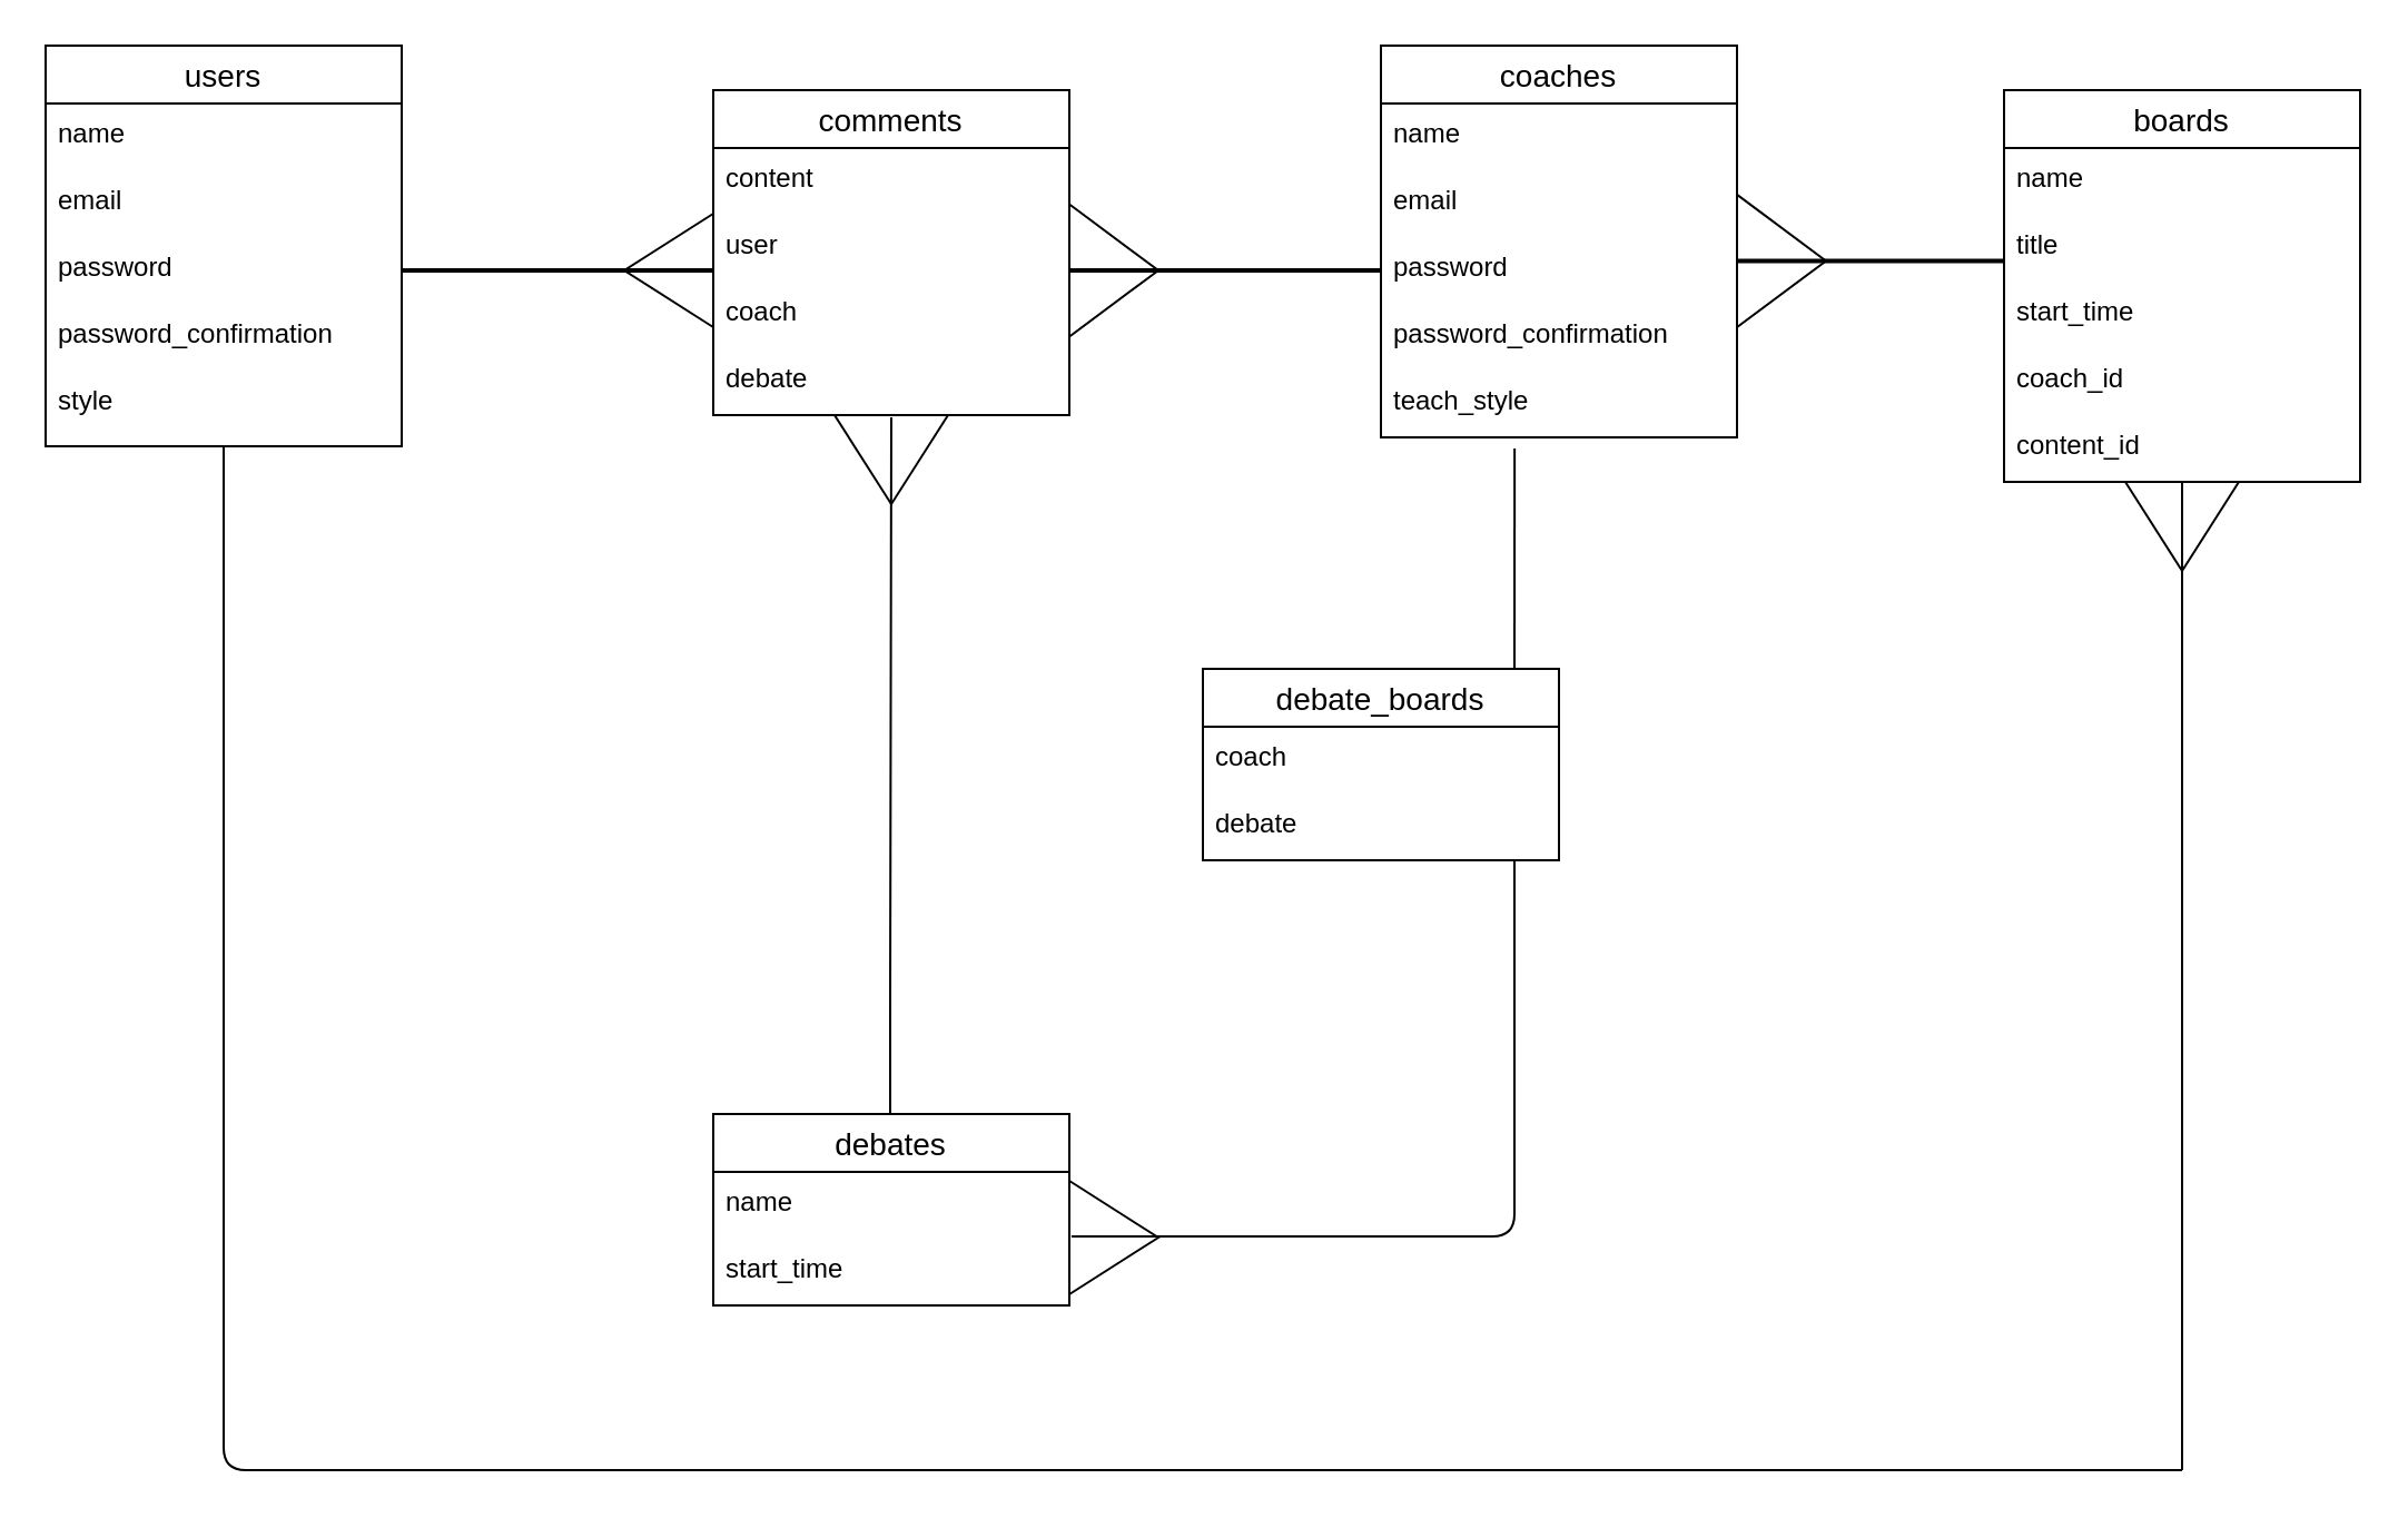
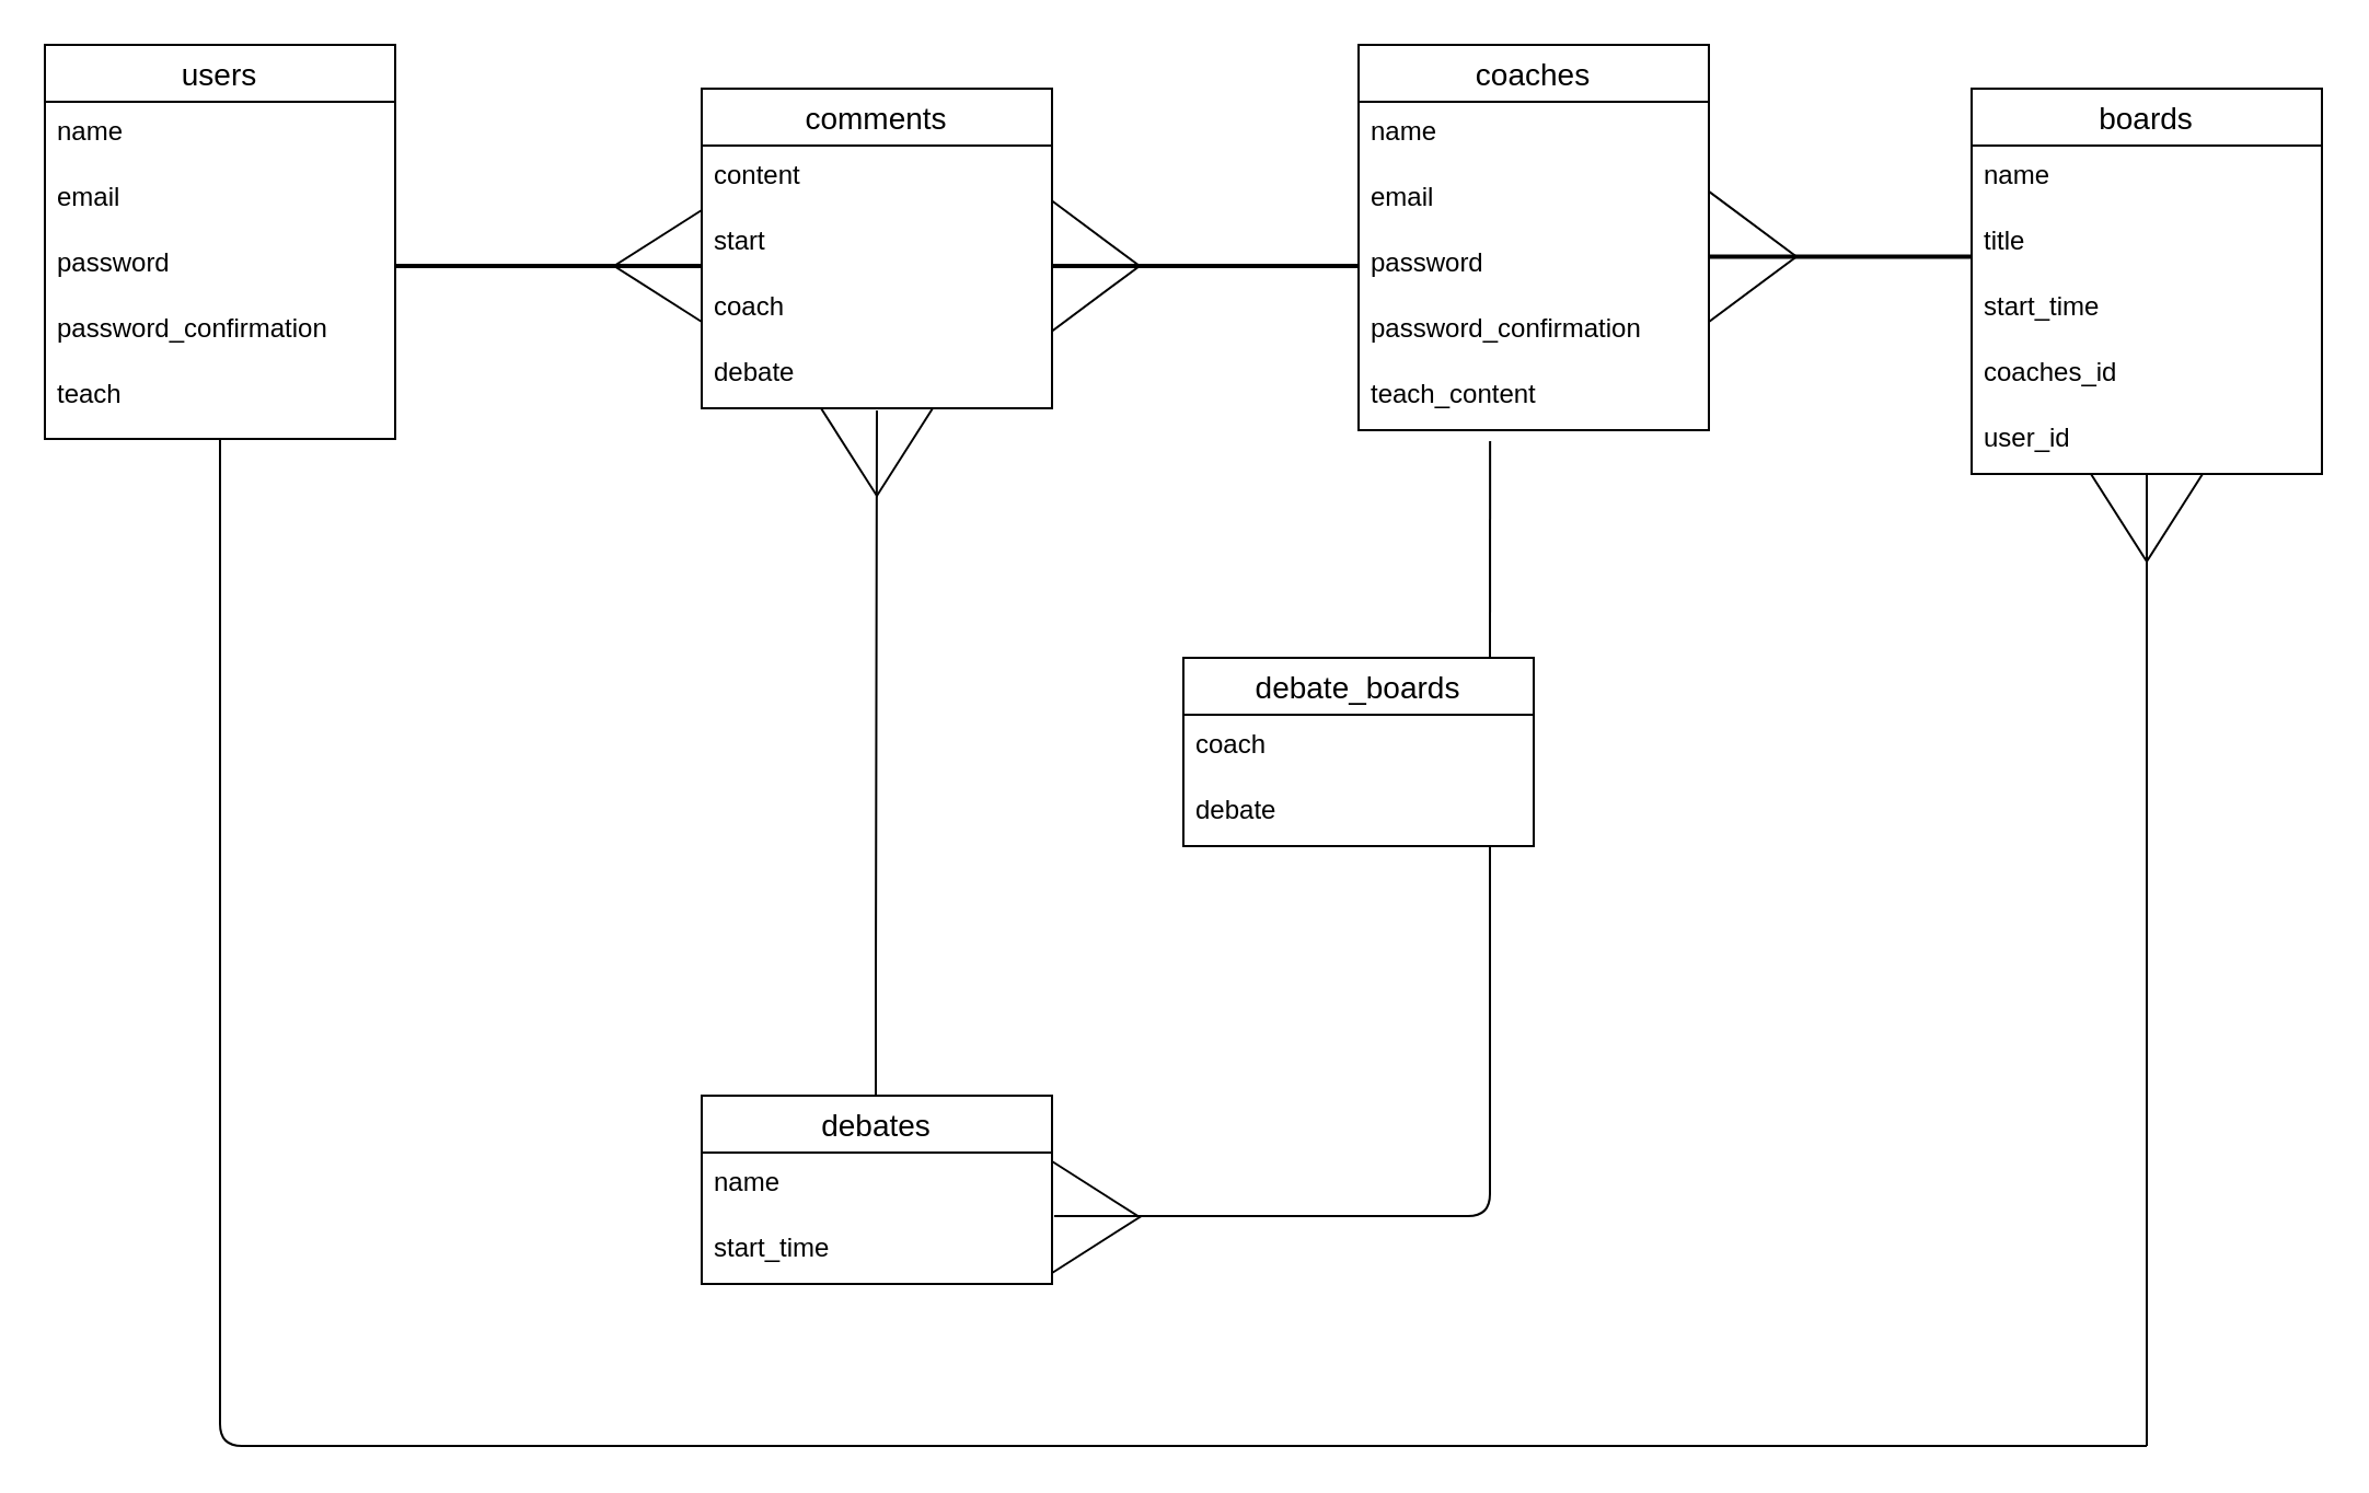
  <mxCell id="0" />
  <mxCell id="1" parent="0" />
  <mxCell id="2" value="coaches" style="swimlane;fontStyle=0;childLayout=stackLayout;horizontal=1;startSize=26;horizontalStack=0;resizeParent=1;resizeParentMax=0;resizeLast=0;collapsible=1;marginBottom=0;align=center;fontSize=14;" parent="1" vertex="1"><mxGeometry x="620" y="20" width="160" height="176" as="geometry" /></mxCell>
  <mxCell id="3" value="name" style="text;strokeColor=none;fillColor=none;spacingLeft=4;spacingRight=4;overflow=hidden;rotatable=0;points=[[0,0.5],[1,0.5]];portConstraint=eastwest;fontSize=12;" parent="2" vertex="1"><mxGeometry y="26" width="160" height="30" as="geometry" /></mxCell>
  <mxCell id="4" value="email" style="text;strokeColor=none;fillColor=none;spacingLeft=4;spacingRight=4;overflow=hidden;rotatable=0;points=[[0,0.5],[1,0.5]];portConstraint=eastwest;fontSize=12;" parent="2" vertex="1"><mxGeometry y="56" width="160" height="30" as="geometry" /></mxCell>
  <mxCell id="5" value="password" style="text;fillColor=none;spacingLeft=4;spacingRight=4;overflow=hidden;rotatable=0;points=[[0,0.5],[1,0.5]];portConstraint=eastwest;fontSize=12;" parent="2" vertex="1"><mxGeometry y="86" width="160" height="30" as="geometry" /></mxCell>
  <mxCell id="6" value="password_confirmation" style="text;strokeColor=none;fillColor=none;spacingLeft=4;spacingRight=4;overflow=hidden;rotatable=0;points=[[0,0.5],[1,0.5]];portConstraint=eastwest;fontSize=12;" parent="2" vertex="1"><mxGeometry y="116" width="160" height="30" as="geometry" /></mxCell>
- <mxCell id="7" value="teach_style" style="text;strokeColor=none;fillColor=none;spacingLeft=4;spacingRight=4;overflow=hidden;rotatable=0;points=[[0,0.5],[1,0.5]];portConstraint=eastwest;fontSize=12;" parent="2" vertex="1"><mxGeometry y="146" width="160" height="30" as="geometry" /></mxCell>
+ <mxCell id="7" value="teach_content" style="text;strokeColor=none;fillColor=none;spacingLeft=4;spacingRight=4;overflow=hidden;rotatable=0;points=[[0,0.5],[1,0.5]];portConstraint=eastwest;fontSize=12;" parent="2" vertex="1"><mxGeometry y="146" width="160" height="30" as="geometry" /></mxCell>
  <mxCell id="8" value="users" style="swimlane;fontStyle=0;childLayout=stackLayout;horizontal=1;startSize=26;horizontalStack=0;resizeParent=1;resizeParentMax=0;resizeLast=0;collapsible=1;marginBottom=0;align=center;fontSize=14;" parent="1" vertex="1"><mxGeometry x="20" y="20" width="160" height="180" as="geometry" /></mxCell>
  <mxCell id="9" value="name" style="text;strokeColor=none;fillColor=none;spacingLeft=4;spacingRight=4;overflow=hidden;rotatable=0;points=[[0,0.5],[1,0.5]];portConstraint=eastwest;fontSize=12;" parent="8" vertex="1"><mxGeometry y="26" width="160" height="30" as="geometry" /></mxCell>
  <mxCell id="10" value="email" style="text;strokeColor=none;fillColor=none;spacingLeft=4;spacingRight=4;overflow=hidden;rotatable=0;points=[[0,0.5],[1,0.5]];portConstraint=eastwest;fontSize=12;" parent="8" vertex="1"><mxGeometry y="56" width="160" height="30" as="geometry" /></mxCell>
  <mxCell id="11" value="password" style="text;strokeColor=none;fillColor=none;spacingLeft=4;spacingRight=4;overflow=hidden;rotatable=0;points=[[0,0.5],[1,0.5]];portConstraint=eastwest;fontSize=12;" parent="8" vertex="1"><mxGeometry y="86" width="160" height="30" as="geometry" /></mxCell>
  <mxCell id="12" value="password_confirmation" style="text;strokeColor=none;fillColor=none;spacingLeft=4;spacingRight=4;overflow=hidden;rotatable=0;points=[[0,0.5],[1,0.5]];portConstraint=eastwest;fontSize=12;" parent="8" vertex="1"><mxGeometry y="116" width="160" height="30" as="geometry" /></mxCell>
- <mxCell id="13" value="style" style="text;strokeColor=none;fillColor=none;spacingLeft=4;spacingRight=4;overflow=hidden;rotatable=0;points=[[0,0.5],[1,0.5]];portConstraint=eastwest;fontSize=12;" parent="8" vertex="1"><mxGeometry y="146" width="160" height="34" as="geometry" /></mxCell>
+ <mxCell id="13" value="teach" style="text;strokeColor=none;fillColor=none;spacingLeft=4;spacingRight=4;overflow=hidden;rotatable=0;points=[[0,0.5],[1,0.5]];portConstraint=eastwest;fontSize=12;" parent="8" vertex="1"><mxGeometry y="146" width="160" height="34" as="geometry" /></mxCell>
  <mxCell id="14" value="debates" style="swimlane;fontStyle=0;childLayout=stackLayout;horizontal=1;startSize=26;horizontalStack=0;resizeParent=1;resizeParentMax=0;resizeLast=0;collapsible=1;marginBottom=0;align=center;fontSize=14;" parent="1" vertex="1"><mxGeometry x="320" y="500" width="160" height="86" as="geometry" /></mxCell>
  <mxCell id="15" value="name" style="text;strokeColor=none;fillColor=none;spacingLeft=4;spacingRight=4;overflow=hidden;rotatable=0;points=[[0,0.5],[1,0.5]];portConstraint=eastwest;fontSize=12;" parent="14" vertex="1"><mxGeometry y="26" width="160" height="30" as="geometry" /></mxCell>
  <mxCell id="16" value="start_time" style="text;strokeColor=none;fillColor=none;spacingLeft=4;spacingRight=4;overflow=hidden;rotatable=0;points=[[0,0.5],[1,0.5]];portConstraint=eastwest;fontSize=12;" parent="14" vertex="1"><mxGeometry y="56" width="160" height="30" as="geometry" /></mxCell>
  <mxCell id="17" value="debate_boards" style="swimlane;fontStyle=0;childLayout=stackLayout;horizontal=1;startSize=26;horizontalStack=0;resizeParent=1;resizeParentMax=0;resizeLast=0;collapsible=1;marginBottom=0;align=center;fontSize=14;" parent="1" vertex="1"><mxGeometry x="540" y="300" width="160" height="86" as="geometry" /></mxCell>
  <mxCell id="18" value="coach" style="text;strokeColor=none;fillColor=none;spacingLeft=4;spacingRight=4;overflow=hidden;rotatable=0;points=[[0,0.5],[1,0.5]];portConstraint=eastwest;fontSize=12;" parent="17" vertex="1"><mxGeometry y="26" width="160" height="30" as="geometry" /></mxCell>
  <mxCell id="19" value="debate" style="text;strokeColor=none;fillColor=none;spacingLeft=4;spacingRight=4;overflow=hidden;rotatable=0;points=[[0,0.5],[1,0.5]];portConstraint=eastwest;fontSize=12;" parent="17" vertex="1"><mxGeometry y="56" width="160" height="30" as="geometry" /></mxCell>
  <mxCell id="20" value="comments" style="swimlane;fontStyle=0;childLayout=stackLayout;horizontal=1;startSize=26;horizontalStack=0;resizeParent=1;resizeParentMax=0;resizeLast=0;collapsible=1;marginBottom=0;align=center;fontSize=14;" parent="1" vertex="1"><mxGeometry x="320" y="40" width="160" height="146" as="geometry" /></mxCell>
  <mxCell id="21" value="content" style="text;strokeColor=none;fillColor=none;spacingLeft=4;spacingRight=4;overflow=hidden;rotatable=0;points=[[0,0.5],[1,0.5]];portConstraint=eastwest;fontSize=12;" parent="20" vertex="1"><mxGeometry y="26" width="160" height="30" as="geometry" /></mxCell>
- <mxCell id="22" value="user" style="text;strokeColor=none;fillColor=none;spacingLeft=4;spacingRight=4;overflow=hidden;rotatable=0;points=[[0,0.5],[1,0.5]];portConstraint=eastwest;fontSize=12;" parent="20" vertex="1"><mxGeometry y="56" width="160" height="30" as="geometry" /></mxCell>
+ <mxCell id="22" value="start" style="text;strokeColor=none;fillColor=none;spacingLeft=4;spacingRight=4;overflow=hidden;rotatable=0;points=[[0,0.5],[1,0.5]];portConstraint=eastwest;fontSize=12;" parent="20" vertex="1"><mxGeometry y="56" width="160" height="30" as="geometry" /></mxCell>
  <mxCell id="23" value="coach" style="text;strokeColor=none;fillColor=none;spacingLeft=4;spacingRight=4;overflow=hidden;rotatable=0;points=[[0,0.5],[1,0.5]];portConstraint=eastwest;fontSize=12;" parent="20" vertex="1"><mxGeometry y="86" width="160" height="30" as="geometry" /></mxCell>
  <mxCell id="24" value="debate" style="text;strokeColor=none;fillColor=none;spacingLeft=4;spacingRight=4;overflow=hidden;rotatable=0;points=[[0,0.5],[1,0.5]];portConstraint=eastwest;fontSize=12;" parent="20" vertex="1"><mxGeometry y="116" width="160" height="30" as="geometry" /></mxCell>
  <mxCell id="25" value="boards" style="swimlane;fontStyle=0;childLayout=stackLayout;horizontal=1;startSize=26;horizontalStack=0;resizeParent=1;resizeParentMax=0;resizeLast=0;collapsible=1;marginBottom=0;align=center;fontSize=14;" parent="1" vertex="1"><mxGeometry x="900" y="40" width="160" height="176" as="geometry" /></mxCell>
  <mxCell id="26" value="name" style="text;strokeColor=none;fillColor=none;spacingLeft=4;spacingRight=4;overflow=hidden;rotatable=0;points=[[0,0.5],[1,0.5]];portConstraint=eastwest;fontSize=12;" parent="25" vertex="1"><mxGeometry y="26" width="160" height="30" as="geometry" /></mxCell>
  <mxCell id="27" value="title" style="text;strokeColor=none;fillColor=none;spacingLeft=4;spacingRight=4;overflow=hidden;rotatable=0;points=[[0,0.5],[1,0.5]];portConstraint=eastwest;fontSize=12;" parent="25" vertex="1"><mxGeometry y="56" width="160" height="30" as="geometry" /></mxCell>
  <mxCell id="28" value="start_time" style="text;strokeColor=none;fillColor=none;spacingLeft=4;spacingRight=4;overflow=hidden;rotatable=0;points=[[0,0.5],[1,0.5]];portConstraint=eastwest;fontSize=12;" parent="25" vertex="1"><mxGeometry y="86" width="160" height="30" as="geometry" /></mxCell>
- <mxCell id="29" value="coach_id" style="text;strokeColor=none;fillColor=none;spacingLeft=4;spacingRight=4;overflow=hidden;rotatable=0;points=[[0,0.5],[1,0.5]];portConstraint=eastwest;fontSize=12;" parent="25" vertex="1"><mxGeometry y="116" width="160" height="30" as="geometry" /></mxCell>
- <mxCell id="30" value="content_id" style="text;strokeColor=none;fillColor=none;spacingLeft=4;spacingRight=4;overflow=hidden;rotatable=0;points=[[0,0.5],[1,0.5]];portConstraint=eastwest;fontSize=12;" parent="25" vertex="1"><mxGeometry y="146" width="160" height="30" as="geometry" /></mxCell>
+ <mxCell id="29" value="coaches_id" style="text;strokeColor=none;fillColor=none;spacingLeft=4;spacingRight=4;overflow=hidden;rotatable=0;points=[[0,0.5],[1,0.5]];portConstraint=eastwest;fontSize=12;" parent="25" vertex="1"><mxGeometry y="116" width="160" height="30" as="geometry" /></mxCell>
+ <mxCell id="30" value="user_id" style="text;strokeColor=none;fillColor=none;spacingLeft=4;spacingRight=4;overflow=hidden;rotatable=0;points=[[0,0.5],[1,0.5]];portConstraint=eastwest;fontSize=12;" parent="25" vertex="1"><mxGeometry y="146" width="160" height="30" as="geometry" /></mxCell>
  <mxCell id="31" style="edgeStyle=orthogonalEdgeStyle;rounded=0;orthogonalLoop=1;jettySize=auto;html=1;exitX=1;exitY=0.5;exitDx=0;exitDy=0;entryX=0;entryY=0.5;entryDx=0;entryDy=0;" parent="1" source="35" target="32" edge="1"><mxGeometry relative="1" as="geometry"><mxPoint x="280" y="121" as="targetPoint" /><Array as="points"><mxPoint x="300" y="121" /><mxPoint x="300" y="121" /></Array></mxGeometry></mxCell>
  <mxCell id="32" value="" style="triangle;whiteSpace=wrap;html=1;direction=west;" parent="1" vertex="1"><mxGeometry x="280" y="95.5" width="40" height="51" as="geometry" /></mxCell>
  <mxCell id="33" value="" style="triangle;whiteSpace=wrap;html=1;direction=east;rotation=0;" parent="1" vertex="1"><mxGeometry x="480" y="91.23" width="40" height="59.54" as="geometry" /></mxCell>
  <mxCell id="34" value="" style="line;strokeWidth=2;html=1;" parent="1" vertex="1"><mxGeometry x="480" y="116" width="140" height="10" as="geometry" /></mxCell>
  <mxCell id="35" value="" style="line;strokeWidth=2;html=1;" parent="1" vertex="1"><mxGeometry x="180" y="116" width="140" height="10" as="geometry" /></mxCell>
  <mxCell id="36" style="edgeStyle=orthogonalEdgeStyle;rounded=0;orthogonalLoop=1;jettySize=auto;html=1;exitX=1;exitY=0.5;exitDx=0;exitDy=0;entryX=0;entryY=0.5;entryDx=0;entryDy=0;" parent="1" source="11" target="35" edge="1"><mxGeometry relative="1" as="geometry"><mxPoint x="320" y="121" as="targetPoint" /><mxPoint x="180" y="121" as="sourcePoint" /><Array as="points" /></mxGeometry></mxCell>
  <mxCell id="37" value="" style="triangle;whiteSpace=wrap;html=1;direction=east;rotation=0;" parent="1" vertex="1"><mxGeometry x="780" y="86.96" width="40" height="59.54" as="geometry" /></mxCell>
  <mxCell id="38" value="" style="line;strokeWidth=2;html=1;" parent="1" vertex="1"><mxGeometry x="780" y="111.73" width="120" height="10" as="geometry" /></mxCell>
  <mxCell id="39" value="" style="triangle;whiteSpace=wrap;html=1;direction=east;" parent="1" vertex="1"><mxGeometry x="480" y="530" width="40" height="51" as="geometry" /></mxCell>
  <mxCell id="40" value="" style="endArrow=none;html=1;exitX=1.006;exitY=0.967;exitDx=0;exitDy=0;entryX=0.875;entryY=1;entryDx=0;entryDy=0;entryPerimeter=0;exitPerimeter=0;" parent="1" source="15" target="19" edge="1"><mxGeometry width="50" height="50" relative="1" as="geometry"><mxPoint x="1080" y="564.5" as="sourcePoint" /><mxPoint x="680" y="420" as="targetPoint" /><Array as="points"><mxPoint x="680" y="555" /></Array></mxGeometry></mxCell>
  <mxCell id="41" value="" style="endArrow=none;html=1;entryX=0.813;entryY=1.167;entryDx=0;entryDy=0;entryPerimeter=0;" parent="1" edge="1"><mxGeometry width="50" height="50" relative="1" as="geometry"><mxPoint x="680" y="300" as="sourcePoint" /><mxPoint x="680.08" y="201.01" as="targetPoint" /></mxGeometry></mxCell>
  <mxCell id="42" value="" style="triangle;whiteSpace=wrap;html=1;direction=south;" parent="1" vertex="1"><mxGeometry x="374.5" y="186" width="51" height="40" as="geometry" /></mxCell>
  <mxCell id="43" value="" style="endArrow=none;html=1;entryX=0.5;entryY=1.033;entryDx=0;entryDy=0;entryPerimeter=0;" parent="1" target="24" edge="1"><mxGeometry width="50" height="50" relative="1" as="geometry"><mxPoint x="399.5" y="500" as="sourcePoint" /><mxPoint x="399.58" y="401.01" as="targetPoint" /><Array as="points"><mxPoint x="399.5" y="450" /></Array></mxGeometry></mxCell>
  <mxCell id="44" value="" style="endArrow=none;html=1;entryX=0.5;entryY=1.033;entryDx=0;entryDy=0;entryPerimeter=0;" edge="1" parent="1"><mxGeometry width="50" height="50" relative="1" as="geometry"><mxPoint x="980" y="660" as="sourcePoint" /><mxPoint x="100" y="200" as="targetPoint" /><Array as="points"><mxPoint x="100" y="660" /></Array></mxGeometry></mxCell>
  <mxCell id="45" value="" style="endArrow=none;html=1;entryX=0.813;entryY=1.167;entryDx=0;entryDy=0;entryPerimeter=0;" edge="1" parent="1" source="46"><mxGeometry width="50" height="50" relative="1" as="geometry"><mxPoint x="980" y="660" as="sourcePoint" /><mxPoint x="979.58" y="216" as="targetPoint" /></mxGeometry></mxCell>
  <mxCell id="46" value="" style="triangle;whiteSpace=wrap;html=1;direction=south;" vertex="1" parent="1"><mxGeometry x="954.5" y="216" width="51" height="40" as="geometry" /></mxCell>
  <mxCell id="47" value="" style="endArrow=none;html=1;entryX=0;entryY=0.5;entryDx=0;entryDy=0;" edge="1" parent="1" target="46"><mxGeometry width="50" height="50" relative="1" as="geometry"><mxPoint x="980" y="660" as="sourcePoint" /><mxPoint x="979.58" y="216" as="targetPoint" /><Array as="points"><mxPoint x="980" y="330" /></Array></mxGeometry></mxCell>
